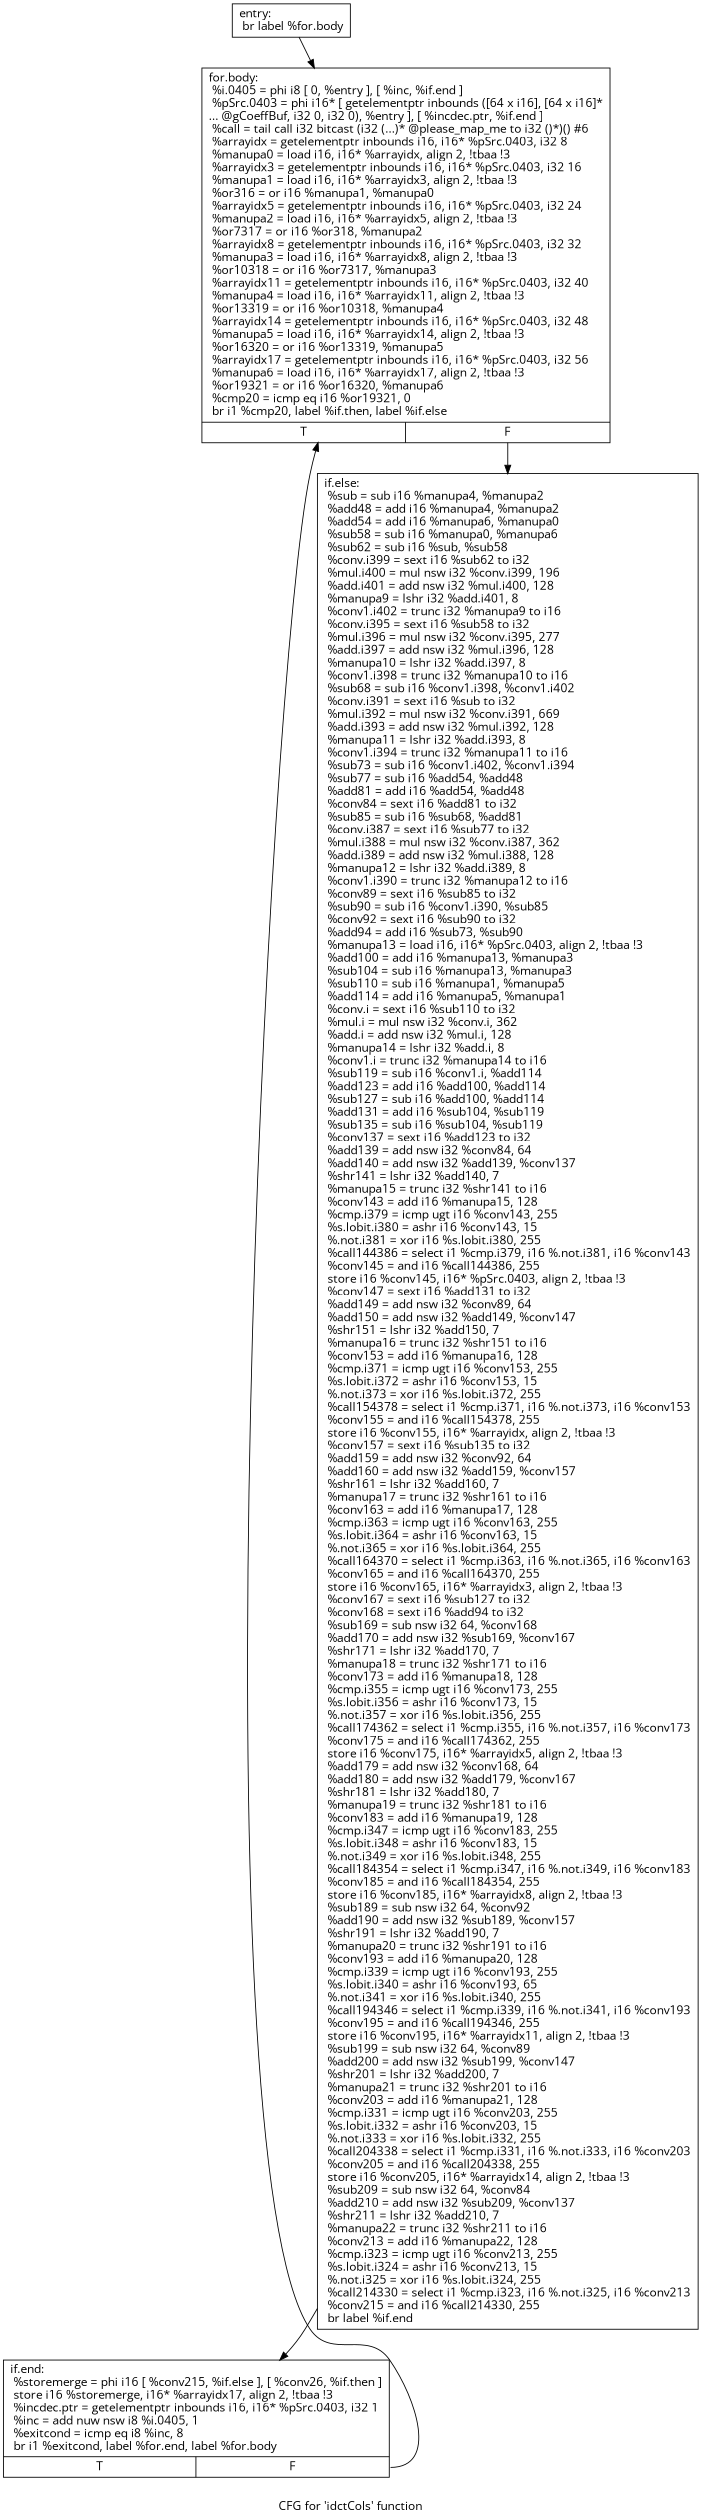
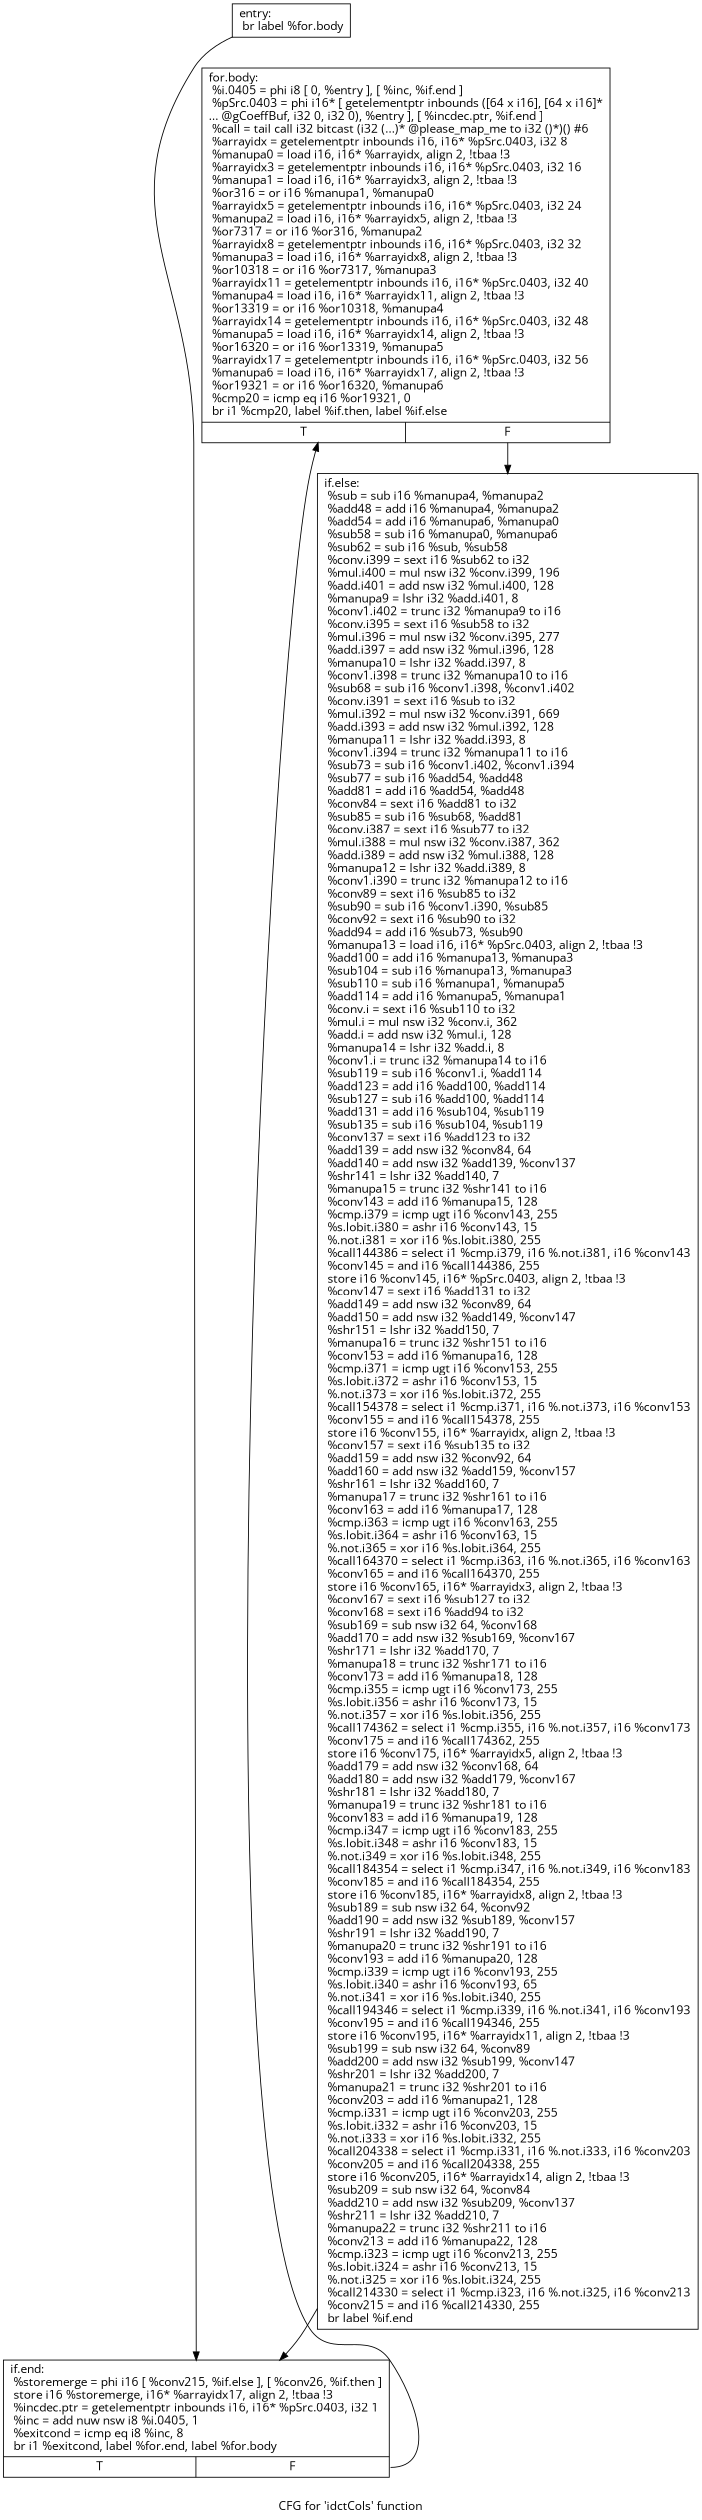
  digraph {
    fontname="Open Sans"
    label="CFG for 'idctCols' function"
    node [fontname="Open Sans" shape=record]
    edge [fontname="Open Sans"]
    n1 [label="{entry:\l  br label %for.body\l}"]
-   n2 [label="{for.body:                                         \l  %i.0405 = phi i8 [ 0, %entry ], [ %inc, %if.end ]\l  %pSrc.0403 = phi i16* [ getelementptr inbounds ([64 x i16], [64 x i16]*\l... @gCoeffBuf, i32 0, i32 0), %entry ], [ %incdec.ptr, %if.end ]\l  %call = tail call i32 bitcast (i32 (...)* @please_map_me to i32 ()*)() #6\l  %arrayidx = getelementptr inbounds i16, i16* %pSrc.0403, i32 8\l  %manupa0 = load i16, i16* %arrayidx, align 2, !tbaa !3\l  %arrayidx3 = getelementptr inbounds i16, i16* %pSrc.0403, i32 16\l  %manupa1 = load i16, i16* %arrayidx3, align 2, !tbaa !3\l  %or316 = or i16 %manupa1, %manupa0\l  %arrayidx5 = getelementptr inbounds i16, i16* %pSrc.0403, i32 24\l  %manupa2 = load i16, i16* %arrayidx5, align 2, !tbaa !3\l  %or7317 = or i16 %or318, %manupa2\l  %arrayidx8 = getelementptr inbounds i16, i16* %pSrc.0403, i32 32\l  %manupa3 = load i16, i16* %arrayidx8, align 2, !tbaa !3\l  %or10318 = or i16 %or7317, %manupa3\l  %arrayidx11 = getelementptr inbounds i16, i16* %pSrc.0403, i32 40\l  %manupa4 = load i16, i16* %arrayidx11, align 2, !tbaa !3\l  %or13319 = or i16 %or10318, %manupa4\l  %arrayidx14 = getelementptr inbounds i16, i16* %pSrc.0403, i32 48\l  %manupa5 = load i16, i16* %arrayidx14, align 2, !tbaa !3\l  %or16320 = or i16 %or13319, %manupa5\l  %arrayidx17 = getelementptr inbounds i16, i16* %pSrc.0403, i32 56\l  %manupa6 = load i16, i16* %arrayidx17, align 2, !tbaa !3\l  %or19321 = or i16 %or16320, %manupa6\l  %cmp20 = icmp eq i16 %or19321, 0\l  br i1 %cmp20, label %if.then, label %if.else\l|{<s0>T|<s1>F}}"]
+   n2 [label="{for.body:                                         \l  %i.0405 = phi i8 [ 0, %entry ], [ %inc, %if.end ]\l  %pSrc.0403 = phi i16* [ getelementptr inbounds ([64 x i16], [64 x i16]*\l... @gCoeffBuf, i32 0, i32 0), %entry ], [ %incdec.ptr, %if.end ]\l  %call = tail call i32 bitcast (i32 (...)* @please_map_me to i32 ()*)() #6\l  %arrayidx = getelementptr inbounds i16, i16* %pSrc.0403, i32 8\l  %manupa0 = load i16, i16* %arrayidx, align 2, !tbaa !3\l  %arrayidx3 = getelementptr inbounds i16, i16* %pSrc.0403, i32 16\l  %manupa1 = load i16, i16* %arrayidx3, align 2, !tbaa !3\l  %or316 = or i16 %manupa1, %manupa0\l  %arrayidx5 = getelementptr inbounds i16, i16* %pSrc.0403, i32 24\l  %manupa2 = load i16, i16* %arrayidx5, align 2, !tbaa !3\l  %or7317 = or i16 %or316, %manupa2\l  %arrayidx8 = getelementptr inbounds i16, i16* %pSrc.0403, i32 32\l  %manupa3 = load i16, i16* %arrayidx8, align 2, !tbaa !3\l  %or10318 = or i16 %or7317, %manupa3\l  %arrayidx11 = getelementptr inbounds i16, i16* %pSrc.0403, i32 40\l  %manupa4 = load i16, i16* %arrayidx11, align 2, !tbaa !3\l  %or13319 = or i16 %or10318, %manupa4\l  %arrayidx14 = getelementptr inbounds i16, i16* %pSrc.0403, i32 48\l  %manupa5 = load i16, i16* %arrayidx14, align 2, !tbaa !3\l  %or16320 = or i16 %or13319, %manupa5\l  %arrayidx17 = getelementptr inbounds i16, i16* %pSrc.0403, i32 56\l  %manupa6 = load i16, i16* %arrayidx17, align 2, !tbaa !3\l  %or19321 = or i16 %or16320, %manupa6\l  %cmp20 = icmp eq i16 %or19321, 0\l  br i1 %cmp20, label %if.then, label %if.else\l|{<s0>T|<s1>F}}"]
    n3 [label="{if.else:                                          \l  %sub = sub i16 %manupa4, %manupa2\l  %add48 = add i16 %manupa4, %manupa2\l  %add54 = add i16 %manupa6, %manupa0\l  %sub58 = sub i16 %manupa0, %manupa6\l  %sub62 = sub i16 %sub, %sub58\l  %conv.i399 = sext i16 %sub62 to i32\l  %mul.i400 = mul nsw i32 %conv.i399, 196\l  %add.i401 = add nsw i32 %mul.i400, 128\l  %manupa9 = lshr i32 %add.i401, 8\l  %conv1.i402 = trunc i32 %manupa9 to i16\l  %conv.i395 = sext i16 %sub58 to i32\l  %mul.i396 = mul nsw i32 %conv.i395, 277\l  %add.i397 = add nsw i32 %mul.i396, 128\l  %manupa10 = lshr i32 %add.i397, 8\l  %conv1.i398 = trunc i32 %manupa10 to i16\l  %sub68 = sub i16 %conv1.i398, %conv1.i402\l  %conv.i391 = sext i16 %sub to i32\l  %mul.i392 = mul nsw i32 %conv.i391, 669\l  %add.i393 = add nsw i32 %mul.i392, 128\l  %manupa11 = lshr i32 %add.i393, 8\l  %conv1.i394 = trunc i32 %manupa11 to i16\l  %sub73 = sub i16 %conv1.i402, %conv1.i394\l  %sub77 = sub i16 %add54, %add48\l  %add81 = add i16 %add54, %add48\l  %conv84 = sext i16 %add81 to i32\l  %sub85 = sub i16 %sub68, %add81\l  %conv.i387 = sext i16 %sub77 to i32\l  %mul.i388 = mul nsw i32 %conv.i387, 362\l  %add.i389 = add nsw i32 %mul.i388, 128\l  %manupa12 = lshr i32 %add.i389, 8\l  %conv1.i390 = trunc i32 %manupa12 to i16\l  %conv89 = sext i16 %sub85 to i32\l  %sub90 = sub i16 %conv1.i390, %sub85\l  %conv92 = sext i16 %sub90 to i32\l  %add94 = add i16 %sub73, %sub90\l  %manupa13 = load i16, i16* %pSrc.0403, align 2, !tbaa !3\l  %add100 = add i16 %manupa13, %manupa3\l  %sub104 = sub i16 %manupa13, %manupa3\l  %sub110 = sub i16 %manupa1, %manupa5\l  %add114 = add i16 %manupa5, %manupa1\l  %conv.i = sext i16 %sub110 to i32\l  %mul.i = mul nsw i32 %conv.i, 362\l  %add.i = add nsw i32 %mul.i, 128\l  %manupa14 = lshr i32 %add.i, 8\l  %conv1.i = trunc i32 %manupa14 to i16\l  %sub119 = sub i16 %conv1.i, %add114\l  %add123 = add i16 %add100, %add114\l  %sub127 = sub i16 %add100, %add114\l  %add131 = add i16 %sub104, %sub119\l  %sub135 = sub i16 %sub104, %sub119\l  %conv137 = sext i16 %add123 to i32\l  %add139 = add nsw i32 %conv84, 64\l  %add140 = add nsw i32 %add139, %conv137\l  %shr141 = lshr i32 %add140, 7\l  %manupa15 = trunc i32 %shr141 to i16\l  %conv143 = add i16 %manupa15, 128\l  %cmp.i379 = icmp ugt i16 %conv143, 255\l  %s.lobit.i380 = ashr i16 %conv143, 15\l  %.not.i381 = xor i16 %s.lobit.i380, 255\l  %call144386 = select i1 %cmp.i379, i16 %.not.i381, i16 %conv143\l  %conv145 = and i16 %call144386, 255\l  store i16 %conv145, i16* %pSrc.0403, align 2, !tbaa !3\l  %conv147 = sext i16 %add131 to i32\l  %add149 = add nsw i32 %conv89, 64\l  %add150 = add nsw i32 %add149, %conv147\l  %shr151 = lshr i32 %add150, 7\l  %manupa16 = trunc i32 %shr151 to i16\l  %conv153 = add i16 %manupa16, 128\l  %cmp.i371 = icmp ugt i16 %conv153, 255\l  %s.lobit.i372 = ashr i16 %conv153, 15\l  %.not.i373 = xor i16 %s.lobit.i372, 255\l  %call154378 = select i1 %cmp.i371, i16 %.not.i373, i16 %conv153\l  %conv155 = and i16 %call154378, 255\l  store i16 %conv155, i16* %arrayidx, align 2, !tbaa !3\l  %conv157 = sext i16 %sub135 to i32\l  %add159 = add nsw i32 %conv92, 64\l  %add160 = add nsw i32 %add159, %conv157\l  %shr161 = lshr i32 %add160, 7\l  %manupa17 = trunc i32 %shr161 to i16\l  %conv163 = add i16 %manupa17, 128\l  %cmp.i363 = icmp ugt i16 %conv163, 255\l  %s.lobit.i364 = ashr i16 %conv163, 15\l  %.not.i365 = xor i16 %s.lobit.i364, 255\l  %call164370 = select i1 %cmp.i363, i16 %.not.i365, i16 %conv163\l  %conv165 = and i16 %call164370, 255\l  store i16 %conv165, i16* %arrayidx3, align 2, !tbaa !3\l  %conv167 = sext i16 %sub127 to i32\l  %conv168 = sext i16 %add94 to i32\l  %sub169 = sub nsw i32 64, %conv168\l  %add170 = add nsw i32 %sub169, %conv167\l  %shr171 = lshr i32 %add170, 7\l  %manupa18 = trunc i32 %shr171 to i16\l  %conv173 = add i16 %manupa18, 128\l  %cmp.i355 = icmp ugt i16 %conv173, 255\l  %s.lobit.i356 = ashr i16 %conv173, 15\l  %.not.i357 = xor i16 %s.lobit.i356, 255\l  %call174362 = select i1 %cmp.i355, i16 %.not.i357, i16 %conv173\l  %conv175 = and i16 %call174362, 255\l  store i16 %conv175, i16* %arrayidx5, align 2, !tbaa !3\l  %add179 = add nsw i32 %conv168, 64\l  %add180 = add nsw i32 %add179, %conv167\l  %shr181 = lshr i32 %add180, 7\l  %manupa19 = trunc i32 %shr181 to i16\l  %conv183 = add i16 %manupa19, 128\l  %cmp.i347 = icmp ugt i16 %conv183, 255\l  %s.lobit.i348 = ashr i16 %conv183, 15\l  %.not.i349 = xor i16 %s.lobit.i348, 255\l  %call184354 = select i1 %cmp.i347, i16 %.not.i349, i16 %conv183\l  %conv185 = and i16 %call184354, 255\l  store i16 %conv185, i16* %arrayidx8, align 2, !tbaa !3\l  %sub189 = sub nsw i32 64, %conv92\l  %add190 = add nsw i32 %sub189, %conv157\l  %shr191 = lshr i32 %add190, 7\l  %manupa20 = trunc i32 %shr191 to i16\l  %conv193 = add i16 %manupa20, 128\l  %cmp.i339 = icmp ugt i16 %conv193, 255\l  %s.lobit.i340 = ashr i16 %conv193, 65\l  %.not.i341 = xor i16 %s.lobit.i340, 255\l  %call194346 = select i1 %cmp.i339, i16 %.not.i341, i16 %conv193\l  %conv195 = and i16 %call194346, 255\l  store i16 %conv195, i16* %arrayidx11, align 2, !tbaa !3\l  %sub199 = sub nsw i32 64, %conv89\l  %add200 = add nsw i32 %sub199, %conv147\l  %shr201 = lshr i32 %add200, 7\l  %manupa21 = trunc i32 %shr201 to i16\l  %conv203 = add i16 %manupa21, 128\l  %cmp.i331 = icmp ugt i16 %conv203, 255\l  %s.lobit.i332 = ashr i16 %conv203, 15\l  %.not.i333 = xor i16 %s.lobit.i332, 255\l  %call204338 = select i1 %cmp.i331, i16 %.not.i333, i16 %conv203\l  %conv205 = and i16 %call204338, 255\l  store i16 %conv205, i16* %arrayidx14, align 2, !tbaa !3\l  %sub209 = sub nsw i32 64, %conv84\l  %add210 = add nsw i32 %sub209, %conv137\l  %shr211 = lshr i32 %add210, 7\l  %manupa22 = trunc i32 %shr211 to i16\l  %conv213 = add i16 %manupa22, 128\l  %cmp.i323 = icmp ugt i16 %conv213, 255\l  %s.lobit.i324 = ashr i16 %conv213, 15\l  %.not.i325 = xor i16 %s.lobit.i324, 255\l  %call214330 = select i1 %cmp.i323, i16 %.not.i325, i16 %conv213\l  %conv215 = and i16 %call214330, 255\l  br label %if.end\l}"]
    n4 [label="{if.end:                                           \l  %storemerge = phi i16 [ %conv215, %if.else ], [ %conv26, %if.then ]\l  store i16 %storemerge, i16* %arrayidx17, align 2, !tbaa !3\l  %incdec.ptr = getelementptr inbounds i16, i16* %pSrc.0403, i32 1\l  %inc = add nuw nsw i8 %i.0405, 1\l  %exitcond = icmp eq i8 %inc, 8\l  br i1 %exitcond, label %for.end, label %for.body\l|{<s0>T|<s1>F}}"]
-   n1 -> n2
+   n1 -> n4
    n2 -> n3 [tailport=s1]
    n3 -> n4
    n4 -> n2 [tailport=s1]
  }
